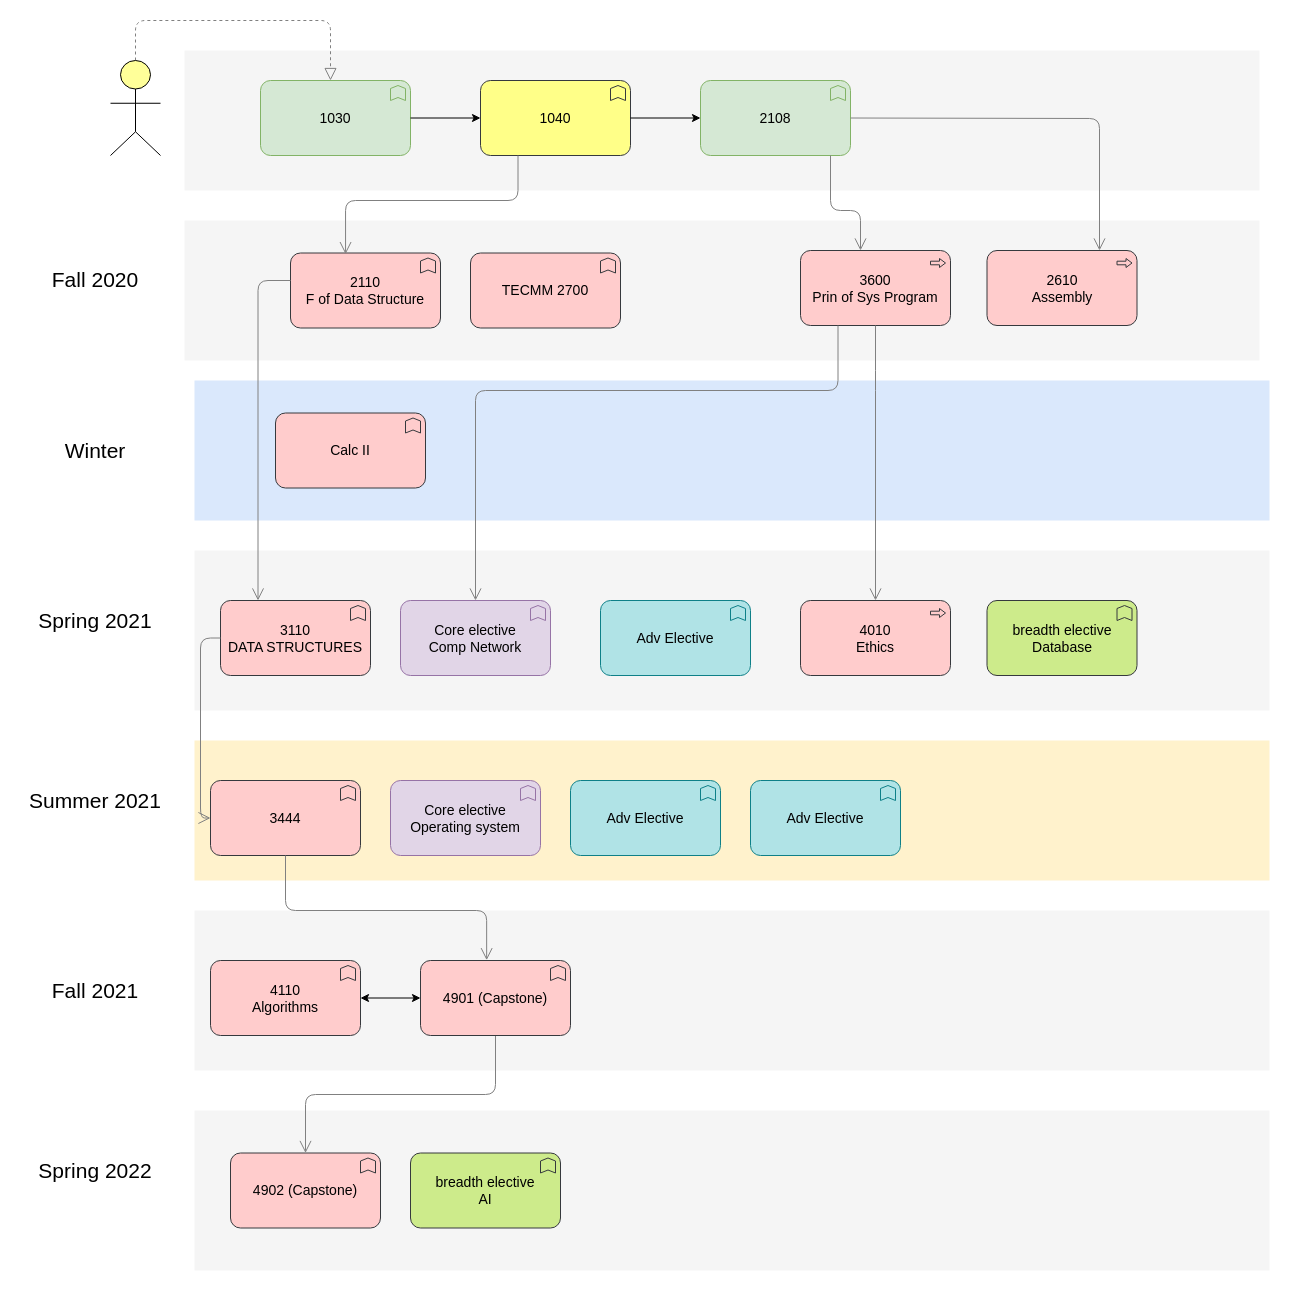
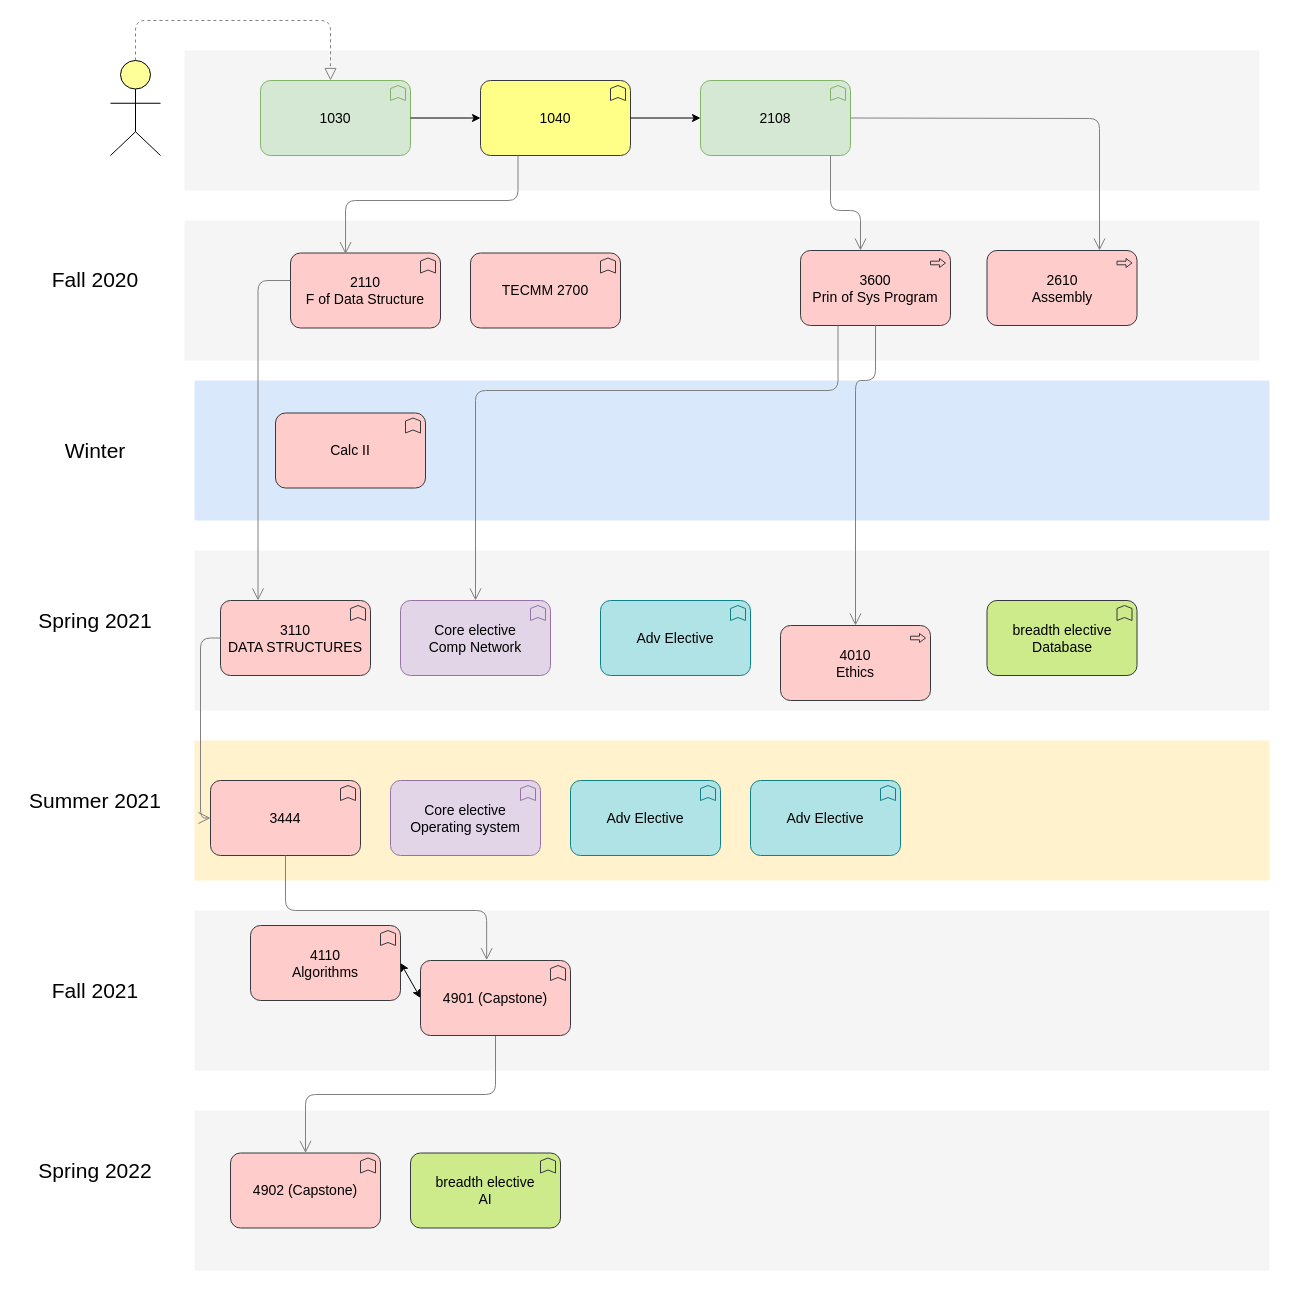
  <mxCell id="0" />
  <mxCell id="1" parent="0" />
  <mxCell id="2" value="" style="whiteSpace=wrap;html=1;strokeColor=none;strokeWidth=1;fillColor=#dae8fc;fontSize=14;" parent="1" vertex="1"><mxGeometry x="194" y="380" width="1075" height="140" as="geometry" /></mxCell>
  <mxCell id="3" value="" style="whiteSpace=wrap;html=1;strokeColor=none;strokeWidth=1;fillColor=#f5f5f5;fontSize=14;" parent="1" vertex="1"><mxGeometry x="194" y="1110" width="1075" height="160" as="geometry" /></mxCell>
  <mxCell id="4" value="" style="whiteSpace=wrap;html=1;strokeColor=none;strokeWidth=1;fillColor=#FFF2CC;fontSize=14;fontColor=#ffffff;" parent="1" vertex="1"><mxGeometry x="194" y="740" width="1075" height="140" as="geometry" /></mxCell>
  <mxCell id="5" value="" style="whiteSpace=wrap;html=1;strokeColor=none;strokeWidth=1;fillColor=#f5f5f5;fontSize=14;" parent="1" vertex="1"><mxGeometry x="184" y="50" width="1075" height="140" as="geometry" /></mxCell>
  <mxCell id="6" value="" style="whiteSpace=wrap;html=1;strokeColor=none;strokeWidth=1;fillColor=#f5f5f5;fontSize=14;" parent="1" vertex="1"><mxGeometry x="194" y="550" width="1075" height="160" as="geometry" /></mxCell>
  <mxCell id="7" value="" style="whiteSpace=wrap;html=1;strokeColor=none;strokeWidth=1;fillColor=#f5f5f5;fontSize=14;" parent="1" vertex="1"><mxGeometry x="184" y="220" width="1075" height="140" as="geometry" /></mxCell>
  <mxCell id="8" value="2110&lt;br&gt;F of Data Structure" style="html=1;whiteSpace=wrap;fillColor=#ffcccc;shape=mxgraph.archimate3.application;appType=func;archiType=rounded;fontSize=14;strokeColor=#36393d;" parent="1" vertex="1"><mxGeometry x="290" y="252.5" width="150" height="75" as="geometry" /></mxCell>
  <mxCell id="9" value="2610&lt;br&gt;Assembly" style="html=1;whiteSpace=wrap;fillColor=#ffcccc;shape=mxgraph.archimate3.application;appType=proc;archiType=rounded;fontSize=14;strokeColor=#36393d;" parent="1" vertex="1"><mxGeometry x="986.5" y="250" width="150" height="75" as="geometry" /></mxCell>
  <mxCell id="10" style="edgeStyle=elbowEdgeStyle;rounded=1;elbow=vertical;html=1;dashed=1;startSize=10;endArrow=block;endFill=0;endSize=10;jettySize=auto;orthogonalLoop=1;strokeColor=#808080;fontSize=14;" parent="1" source="11" target="12" edge="1"><mxGeometry relative="1" as="geometry"><Array as="points"><mxPoint x="330" y="20" /></Array></mxGeometry></mxCell>
  <mxCell id="11" value="" style="html=1;whiteSpace=wrap;fillColor=#ffff99;shape=mxgraph.archimate3.actor;fontSize=14;" parent="1" vertex="1"><mxGeometry x="110" y="60" width="50" height="95" as="geometry" /></mxCell>
  <mxCell id="12" value="1030" style="html=1;whiteSpace=wrap;fillColor=#d5e8d4;shape=mxgraph.archimate3.application;appType=func;archiType=rounded;fontSize=14;strokeColor=#82b366;" parent="1" vertex="1"><mxGeometry x="260" y="80" width="150" height="75" as="geometry" /></mxCell>
  <mxCell id="13" value="1040" style="html=1;whiteSpace=wrap;fillColor=#ffff88;shape=mxgraph.archimate3.application;appType=func;archiType=rounded;fontSize=14;strokeColor=#36393d;" parent="1" vertex="1"><mxGeometry x="480" y="80" width="150" height="75" as="geometry" /></mxCell>
  <mxCell id="14" value="" style="endArrow=classic;html=1;exitX=1;exitY=0.5;exitDx=0;exitDy=0;exitPerimeter=0;entryX=0;entryY=0.5;entryDx=0;entryDy=0;entryPerimeter=0;" parent="1" source="12" target="13" edge="1"><mxGeometry width="50" height="50" relative="1" as="geometry"><mxPoint x="640" y="230" as="sourcePoint" /><mxPoint x="690" y="180" as="targetPoint" /></mxGeometry></mxCell>
  <mxCell id="15" value="2108" style="html=1;whiteSpace=wrap;fillColor=#d5e8d4;shape=mxgraph.archimate3.application;appType=func;archiType=rounded;fontSize=14;strokeColor=#82b366;" parent="1" vertex="1"><mxGeometry x="700" y="80" width="150" height="75" as="geometry" /></mxCell>
  <mxCell id="16" value="" style="endArrow=classic;html=1;exitX=1;exitY=0.5;exitDx=0;exitDy=0;exitPerimeter=0;entryX=0;entryY=0.5;entryDx=0;entryDy=0;entryPerimeter=0;" parent="1" source="13" target="15" edge="1"><mxGeometry width="50" height="50" relative="1" as="geometry"><mxPoint x="640" y="230" as="sourcePoint" /><mxPoint x="690" y="180" as="targetPoint" /></mxGeometry></mxCell>
  <mxCell id="17" style="edgeStyle=elbowEdgeStyle;rounded=1;elbow=vertical;html=1;startSize=10;endArrow=open;endFill=0;endSize=10;jettySize=auto;orthogonalLoop=1;strokeColor=#808080;fontSize=14;entryX=0.367;entryY=0.015;exitX=0.25;exitY=1;exitPerimeter=0;entryDx=0;entryDy=0;entryPerimeter=0;exitDx=0;exitDy=0;" parent="1" source="13" target="8" edge="1"><mxGeometry relative="1" as="geometry"><Array as="points"><mxPoint x="365" y="200" /></Array><mxPoint x="565.75" y="245.35" as="sourcePoint" /><mxPoint x="462.25" y="155" as="targetPoint" /></mxGeometry></mxCell>
  <mxCell id="18" style="edgeStyle=elbowEdgeStyle;rounded=1;elbow=vertical;html=1;startSize=10;endArrow=open;endFill=0;endSize=10;jettySize=auto;orthogonalLoop=1;strokeColor=#808080;fontSize=14;entryX=0.75;entryY=0;exitX=1;exitY=0.5;exitPerimeter=0;entryDx=0;entryDy=0;entryPerimeter=0;exitDx=0;exitDy=0;" parent="1" source="15" target="9" edge="1"><mxGeometry relative="1" as="geometry"><Array as="points"><mxPoint x="1000" y="118" /></Array><mxPoint x="1072.5" y="200.35" as="sourcePoint" /><mxPoint x="969" y="110" as="targetPoint" /></mxGeometry></mxCell>
  <mxCell id="19" value="3110&lt;br&gt;DATA STRUCTURES" style="html=1;whiteSpace=wrap;fillColor=#ffcccc;shape=mxgraph.archimate3.application;appType=func;archiType=rounded;fontSize=14;strokeColor=#36393d;" parent="1" vertex="1"><mxGeometry x="220" y="600" width="150" height="75" as="geometry" /></mxCell>
  <mxCell id="20" style="edgeStyle=elbowEdgeStyle;rounded=1;elbow=vertical;html=1;startSize=10;endArrow=open;endFill=0;endSize=10;jettySize=auto;orthogonalLoop=1;strokeColor=#808080;fontSize=14;entryX=0.25;entryY=0;entryDx=0;entryDy=0;entryPerimeter=0;" parent="1" target="19" edge="1"><mxGeometry relative="1" as="geometry"><Array as="points"><mxPoint x="210" y="280" /></Array><mxPoint x="290" y="280" as="sourcePoint" /><mxPoint x="240" y="421.125" as="targetPoint" /></mxGeometry></mxCell>
  <mxCell id="21" value="" style="whiteSpace=wrap;html=1;strokeColor=none;strokeWidth=1;fillColor=#f5f5f5;fontSize=14;" parent="1" vertex="1"><mxGeometry x="194" y="910" width="1075" height="160" as="geometry" /></mxCell>
  <mxCell id="22" value="3444" style="html=1;whiteSpace=wrap;fillColor=#ffcccc;shape=mxgraph.archimate3.application;appType=func;archiType=rounded;fontSize=14;strokeColor=#36393d;" parent="1" vertex="1"><mxGeometry x="210" y="780" width="150" height="75" as="geometry" /></mxCell>
  <mxCell id="23" style="edgeStyle=elbowEdgeStyle;rounded=1;elbow=vertical;html=1;startSize=10;endArrow=open;endFill=0;endSize=10;jettySize=auto;orthogonalLoop=1;strokeColor=#808080;fontSize=14;entryX=0;entryY=0.5;entryDx=0;entryDy=0;entryPerimeter=0;exitX=0;exitY=0.5;exitDx=0;exitDy=0;exitPerimeter=0;" parent="1" source="19" target="22" edge="1"><mxGeometry relative="1" as="geometry"><Array as="points"><mxPoint x="200" y="490" /></Array><mxPoint x="340" y="490" as="sourcePoint" /><mxPoint x="230" y="631.125" as="targetPoint" /></mxGeometry></mxCell>
  <mxCell id="24" value="3600&lt;br&gt;Prin of Sys Program" style="html=1;whiteSpace=wrap;fillColor=#ffcccc;shape=mxgraph.archimate3.application;appType=proc;archiType=rounded;fontSize=14;strokeColor=#36393d;" parent="1" vertex="1"><mxGeometry x="800" y="250" width="150" height="75" as="geometry" /></mxCell>
  <mxCell id="25" style="edgeStyle=elbowEdgeStyle;rounded=1;elbow=vertical;html=1;startSize=10;endArrow=open;endFill=0;endSize=10;jettySize=auto;orthogonalLoop=1;strokeColor=#808080;fontSize=14;entryX=0.367;entryY=0.015;entryDx=0;entryDy=0;entryPerimeter=0;" parent="1" source="15" edge="1"><mxGeometry relative="1" as="geometry"><Array as="points"><mxPoint x="830" y="210" /></Array><mxPoint x="975.95" y="153.88" as="sourcePoint" /><mxPoint x="860" y="250.005" as="targetPoint" /></mxGeometry></mxCell>
- <mxCell id="26" value="4010&lt;br&gt;Ethics" style="html=1;whiteSpace=wrap;fillColor=#ffcccc;shape=mxgraph.archimate3.application;appType=proc;archiType=rounded;fontSize=14;strokeColor=#36393d;" parent="1" vertex="1"><mxGeometry x="800" y="600" width="150" height="75" as="geometry" /></mxCell>
+ <mxCell id="26" value="4010&lt;br&gt;Ethics" style="html=1;whiteSpace=wrap;fillColor=#ffcccc;shape=mxgraph.archimate3.application;appType=proc;archiType=rounded;fontSize=14;strokeColor=#36393d;" parent="1" vertex="1"><mxGeometry x="780" y="625" width="150" height="75" as="geometry" /></mxCell>
  <mxCell id="27" style="edgeStyle=elbowEdgeStyle;rounded=1;elbow=vertical;html=1;startSize=10;endArrow=open;endFill=0;endSize=10;jettySize=auto;orthogonalLoop=1;strokeColor=#808080;fontSize=14;entryX=0.5;entryY=0;entryDx=0;entryDy=0;entryPerimeter=0;exitX=0.5;exitY=1;exitDx=0;exitDy=0;exitPerimeter=0;" parent="1" source="24" target="26" edge="1"><mxGeometry relative="1" as="geometry"><Array as="points"><mxPoint x="900" y="380" /></Array><mxPoint x="830" y="325" as="sourcePoint" /><mxPoint x="860" y="420.005" as="targetPoint" /></mxGeometry></mxCell>
  <mxCell id="28" style="edgeStyle=elbowEdgeStyle;rounded=1;elbow=vertical;html=1;startSize=10;endArrow=open;endFill=0;endSize=10;jettySize=auto;orthogonalLoop=1;strokeColor=#808080;fontSize=14;entryX=0.5;entryY=0;entryDx=0;entryDy=0;entryPerimeter=0;exitX=0.5;exitY=1;exitDx=0;exitDy=0;exitPerimeter=0;" parent="1" source="45" edge="1"><mxGeometry relative="1" as="geometry"><Array as="points" /><mxPoint x="430" y="1090" as="sourcePoint" /><mxPoint x="305" y="1152.5" as="targetPoint" /></mxGeometry></mxCell>
  <mxCell id="29" value="&lt;font style=&quot;font-size: 21px&quot;&gt;Fall 2020&lt;/font&gt;" style="text;html=1;strokeColor=none;fillColor=none;align=center;verticalAlign=middle;whiteSpace=wrap;rounded=0;opacity=50;" parent="1" vertex="1"><mxGeometry x="20" y="259" width="150" height="40" as="geometry" /></mxCell>
  <mxCell id="30" value="&lt;font style=&quot;font-size: 21px&quot;&gt;Winter&lt;/font&gt;" style="text;html=1;strokeColor=none;fillColor=none;align=center;verticalAlign=middle;whiteSpace=wrap;rounded=0;opacity=50;" parent="1" vertex="1"><mxGeometry x="20" y="430" width="150" height="40" as="geometry" /></mxCell>
  <mxCell id="31" value="TECMM 2700" style="html=1;whiteSpace=wrap;fillColor=#ffcccc;shape=mxgraph.archimate3.application;appType=func;archiType=rounded;fontSize=14;strokeColor=#36393d;" parent="1" vertex="1"><mxGeometry x="470" y="252.5" width="150" height="75" as="geometry" /></mxCell>
  <mxCell id="32" value="&lt;font style=&quot;font-size: 21px&quot;&gt;Spring 2021&lt;/font&gt;" style="text;html=1;strokeColor=none;fillColor=none;align=center;verticalAlign=middle;whiteSpace=wrap;rounded=0;opacity=50;" parent="1" vertex="1"><mxGeometry x="20" y="600" width="150" height="40" as="geometry" /></mxCell>
  <mxCell id="33" value="&lt;font style=&quot;font-size: 21px&quot;&gt;Summer 2021&lt;/font&gt;" style="text;html=1;strokeColor=none;fillColor=none;align=center;verticalAlign=middle;whiteSpace=wrap;rounded=0;opacity=50;" parent="1" vertex="1"><mxGeometry x="20" y="780" width="150" height="40" as="geometry" /></mxCell>
  <mxCell id="34" value="&lt;font style=&quot;font-size: 21px&quot;&gt;Fall 2021&lt;/font&gt;" style="text;html=1;strokeColor=none;fillColor=none;align=center;verticalAlign=middle;whiteSpace=wrap;rounded=0;opacity=50;" parent="1" vertex="1"><mxGeometry x="20" y="970" width="150" height="40" as="geometry" /></mxCell>
  <mxCell id="35" value="&lt;font style=&quot;font-size: 21px&quot;&gt;Spring 2022&lt;/font&gt;" style="text;html=1;strokeColor=none;fillColor=none;align=center;verticalAlign=middle;whiteSpace=wrap;rounded=0;opacity=50;" parent="1" vertex="1"><mxGeometry x="20" y="1150" width="150" height="40" as="geometry" /></mxCell>
  <mxCell id="36" value="Core elective&lt;br&gt;Comp Network" style="html=1;whiteSpace=wrap;fillColor=#e1d5e7;shape=mxgraph.archimate3.application;appType=func;archiType=rounded;fontSize=14;strokeColor=#9673a6;" parent="1" vertex="1"><mxGeometry x="400" y="600" width="150" height="75" as="geometry" /></mxCell>
  <mxCell id="37" value="Adv Elective" style="html=1;whiteSpace=wrap;fillColor=#b0e3e6;shape=mxgraph.archimate3.application;appType=func;archiType=rounded;fontSize=14;strokeColor=#0e8088;" parent="1" vertex="1"><mxGeometry x="600" y="600" width="150" height="75" as="geometry" /></mxCell>
  <mxCell id="38" value="Calc II" style="html=1;whiteSpace=wrap;fillColor=#ffcccc;shape=mxgraph.archimate3.application;appType=func;archiType=rounded;fontSize=14;strokeColor=#36393d;" parent="1" vertex="1"><mxGeometry x="275" y="412.5" width="150" height="75" as="geometry" /></mxCell>
- <mxCell id="39" value="4110&lt;br&gt;Algorithms" style="html=1;whiteSpace=wrap;fillColor=#ffcccc;shape=mxgraph.archimate3.application;appType=func;archiType=rounded;fontSize=14;strokeColor=#36393d;" parent="1" vertex="1"><mxGeometry x="210" y="960" width="150" height="75" as="geometry" /></mxCell>
+ <mxCell id="39" value="4110&lt;br&gt;Algorithms" style="html=1;whiteSpace=wrap;fillColor=#ffcccc;shape=mxgraph.archimate3.application;appType=func;archiType=rounded;fontSize=14;strokeColor=#36393d;" parent="1" vertex="1"><mxGeometry x="250" y="925" width="150" height="75" as="geometry" /></mxCell>
  <mxCell id="40" value="Core elective&lt;br&gt;Operating system" style="html=1;whiteSpace=wrap;fillColor=#e1d5e7;shape=mxgraph.archimate3.application;appType=func;archiType=rounded;fontSize=14;strokeColor=#9673a6;" parent="1" vertex="1"><mxGeometry x="390" y="780" width="150" height="75" as="geometry" /></mxCell>
  <mxCell id="41" value="breadth elective&lt;br&gt;Database" style="html=1;whiteSpace=wrap;shape=mxgraph.archimate3.application;appType=func;archiType=rounded;fontSize=14;fillColor=#cdeb8b;strokeColor=#36393d;" parent="1" vertex="1"><mxGeometry x="986.5" y="600" width="150" height="75" as="geometry" /></mxCell>
  <mxCell id="42" value="breadth elective&lt;br&gt;AI" style="html=1;whiteSpace=wrap;fillColor=#cdeb8b;shape=mxgraph.archimate3.application;appType=func;archiType=rounded;fontSize=14;strokeColor=#36393d;" parent="1" vertex="1"><mxGeometry x="410" y="1152.5" width="150" height="75" as="geometry" /></mxCell>
  <mxCell id="43" value="Adv Elective" style="html=1;whiteSpace=wrap;fillColor=#b0e3e6;shape=mxgraph.archimate3.application;appType=func;archiType=rounded;fontSize=14;strokeColor=#0e8088;" parent="1" vertex="1"><mxGeometry x="570" y="780" width="150" height="75" as="geometry" /></mxCell>
  <mxCell id="44" value="Adv Elective" style="html=1;whiteSpace=wrap;fillColor=#b0e3e6;shape=mxgraph.archimate3.application;appType=func;archiType=rounded;fontSize=14;strokeColor=#0e8088;" parent="1" vertex="1"><mxGeometry x="750" y="780" width="150" height="75" as="geometry" /></mxCell>
  <mxCell id="45" value="4901 (Capstone)" style="html=1;whiteSpace=wrap;fillColor=#ffcccc;shape=mxgraph.archimate3.application;appType=func;archiType=rounded;fontSize=14;strokeColor=#36393d;" parent="1" vertex="1"><mxGeometry x="420" y="960" width="150" height="75" as="geometry" /></mxCell>
  <mxCell id="46" style="edgeStyle=elbowEdgeStyle;rounded=1;elbow=vertical;html=1;startSize=10;endArrow=open;endFill=0;endSize=10;jettySize=auto;orthogonalLoop=1;strokeColor=#808080;fontSize=14;entryX=0.441;entryY=-0.004;entryDx=0;entryDy=0;entryPerimeter=0;exitX=0.5;exitY=1;exitDx=0;exitDy=0;exitPerimeter=0;" parent="1" source="22" target="45" edge="1"><mxGeometry relative="1" as="geometry"><Array as="points"><mxPoint x="330" y="910" /></Array><mxPoint x="230" y="647.5" as="sourcePoint" /><mxPoint x="220" y="827.5" as="targetPoint" /></mxGeometry></mxCell>
  <mxCell id="47" value="" style="endArrow=classic;startArrow=classic;html=1;exitX=1;exitY=0.5;exitDx=0;exitDy=0;exitPerimeter=0;entryX=0;entryY=0.5;entryDx=0;entryDy=0;entryPerimeter=0;" parent="1" source="39" target="45" edge="1"><mxGeometry width="50" height="50" relative="1" as="geometry"><mxPoint x="580" y="830" as="sourcePoint" /><mxPoint x="630" y="780" as="targetPoint" /></mxGeometry></mxCell>
  <mxCell id="48" style="edgeStyle=elbowEdgeStyle;rounded=1;elbow=vertical;html=1;startSize=10;endArrow=open;endFill=0;endSize=10;jettySize=auto;orthogonalLoop=1;strokeColor=#808080;fontSize=14;entryX=0.5;entryY=0;entryDx=0;entryDy=0;entryPerimeter=0;exitX=0.25;exitY=1;exitDx=0;exitDy=0;exitPerimeter=0;" parent="1" source="24" target="36" edge="1"><mxGeometry relative="1" as="geometry"><Array as="points"><mxPoint x="910" y="390" /></Array><mxPoint x="885" y="335" as="sourcePoint" /><mxPoint x="885" y="610" as="targetPoint" /></mxGeometry></mxCell>
  <mxCell id="49" value="4902 (Capstone)" style="html=1;whiteSpace=wrap;fillColor=#ffcccc;shape=mxgraph.archimate3.application;appType=func;archiType=rounded;fontSize=14;strokeColor=#36393d;" parent="1" vertex="1"><mxGeometry x="230" y="1152.5" width="150" height="75" as="geometry" /></mxCell>
